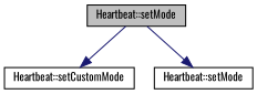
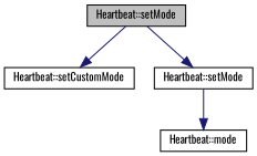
  digraph {
    rankdir=TB
    fontname=Oswald
    node [color=black fillcolor=white fontname=Oswald fontsize=10 shape=record style=filled]
    edge [color=midnightblue fontname=Oswald fontsize=10 labelfontname=Helvetica labelfontsize=10 style=solid]
    n1 [fillcolor=grey75 fontcolor=black height=0.2 label="Heartbeat::setMode" width=0.4]
    n2 [height=0.2 label="Heartbeat::setCustomMode" width=0.4]
    n3 [height=0.2 label="Heartbeat::setMode" width=0.4]
+   n4 [height=0.2 label="Heartbeat::mode" width=0.4]
    n1 -> n2
    n1 -> n3
+   n3 -> n4
  }
